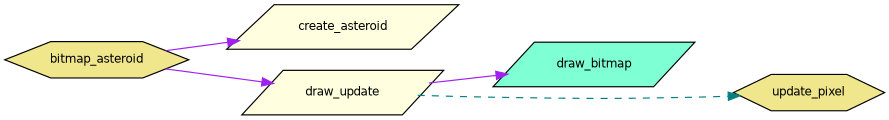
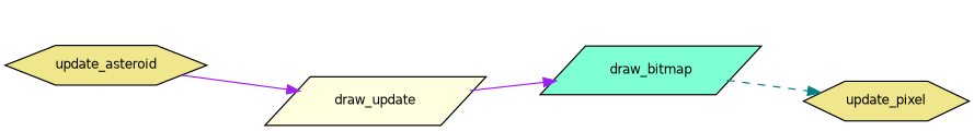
  digraph {
    rankdir=LR
    node [color=black fillcolor=khaki fontname=Helvetica fontsize=10 shape=parallelogram style=filled]
    edge [color=purple fontname=Helvetica fontsize=10 labelfontname=Helvetica labelfontsize=10 style=solid]
-   n1 [fontcolor=black height=0.2 label=bitmap_asteroid shape=hexagon width=0.4]
-   n2 [fillcolor=lightyellow height=0.2 label=create_asteroid width=0.4]
+   n1 [fontcolor=black height=0.2 label=update_asteroid shape=hexagon width=0.4]
    n3 [fillcolor=lightyellow height=0.2 label=draw_update width=0.4]
    n4 [fillcolor=aquamarine height=0.2 label=draw_bitmap width=0.4]
    n5 [height=0.2 label=update_pixel shape=hexagon width=0.4]
-   n1 -> n2
    n1 -> n3
    n3 -> n4
-   n3 -> n5 [color=teal style=dashed]
+   n4 -> n5 [color=teal style=dashed]
  }
